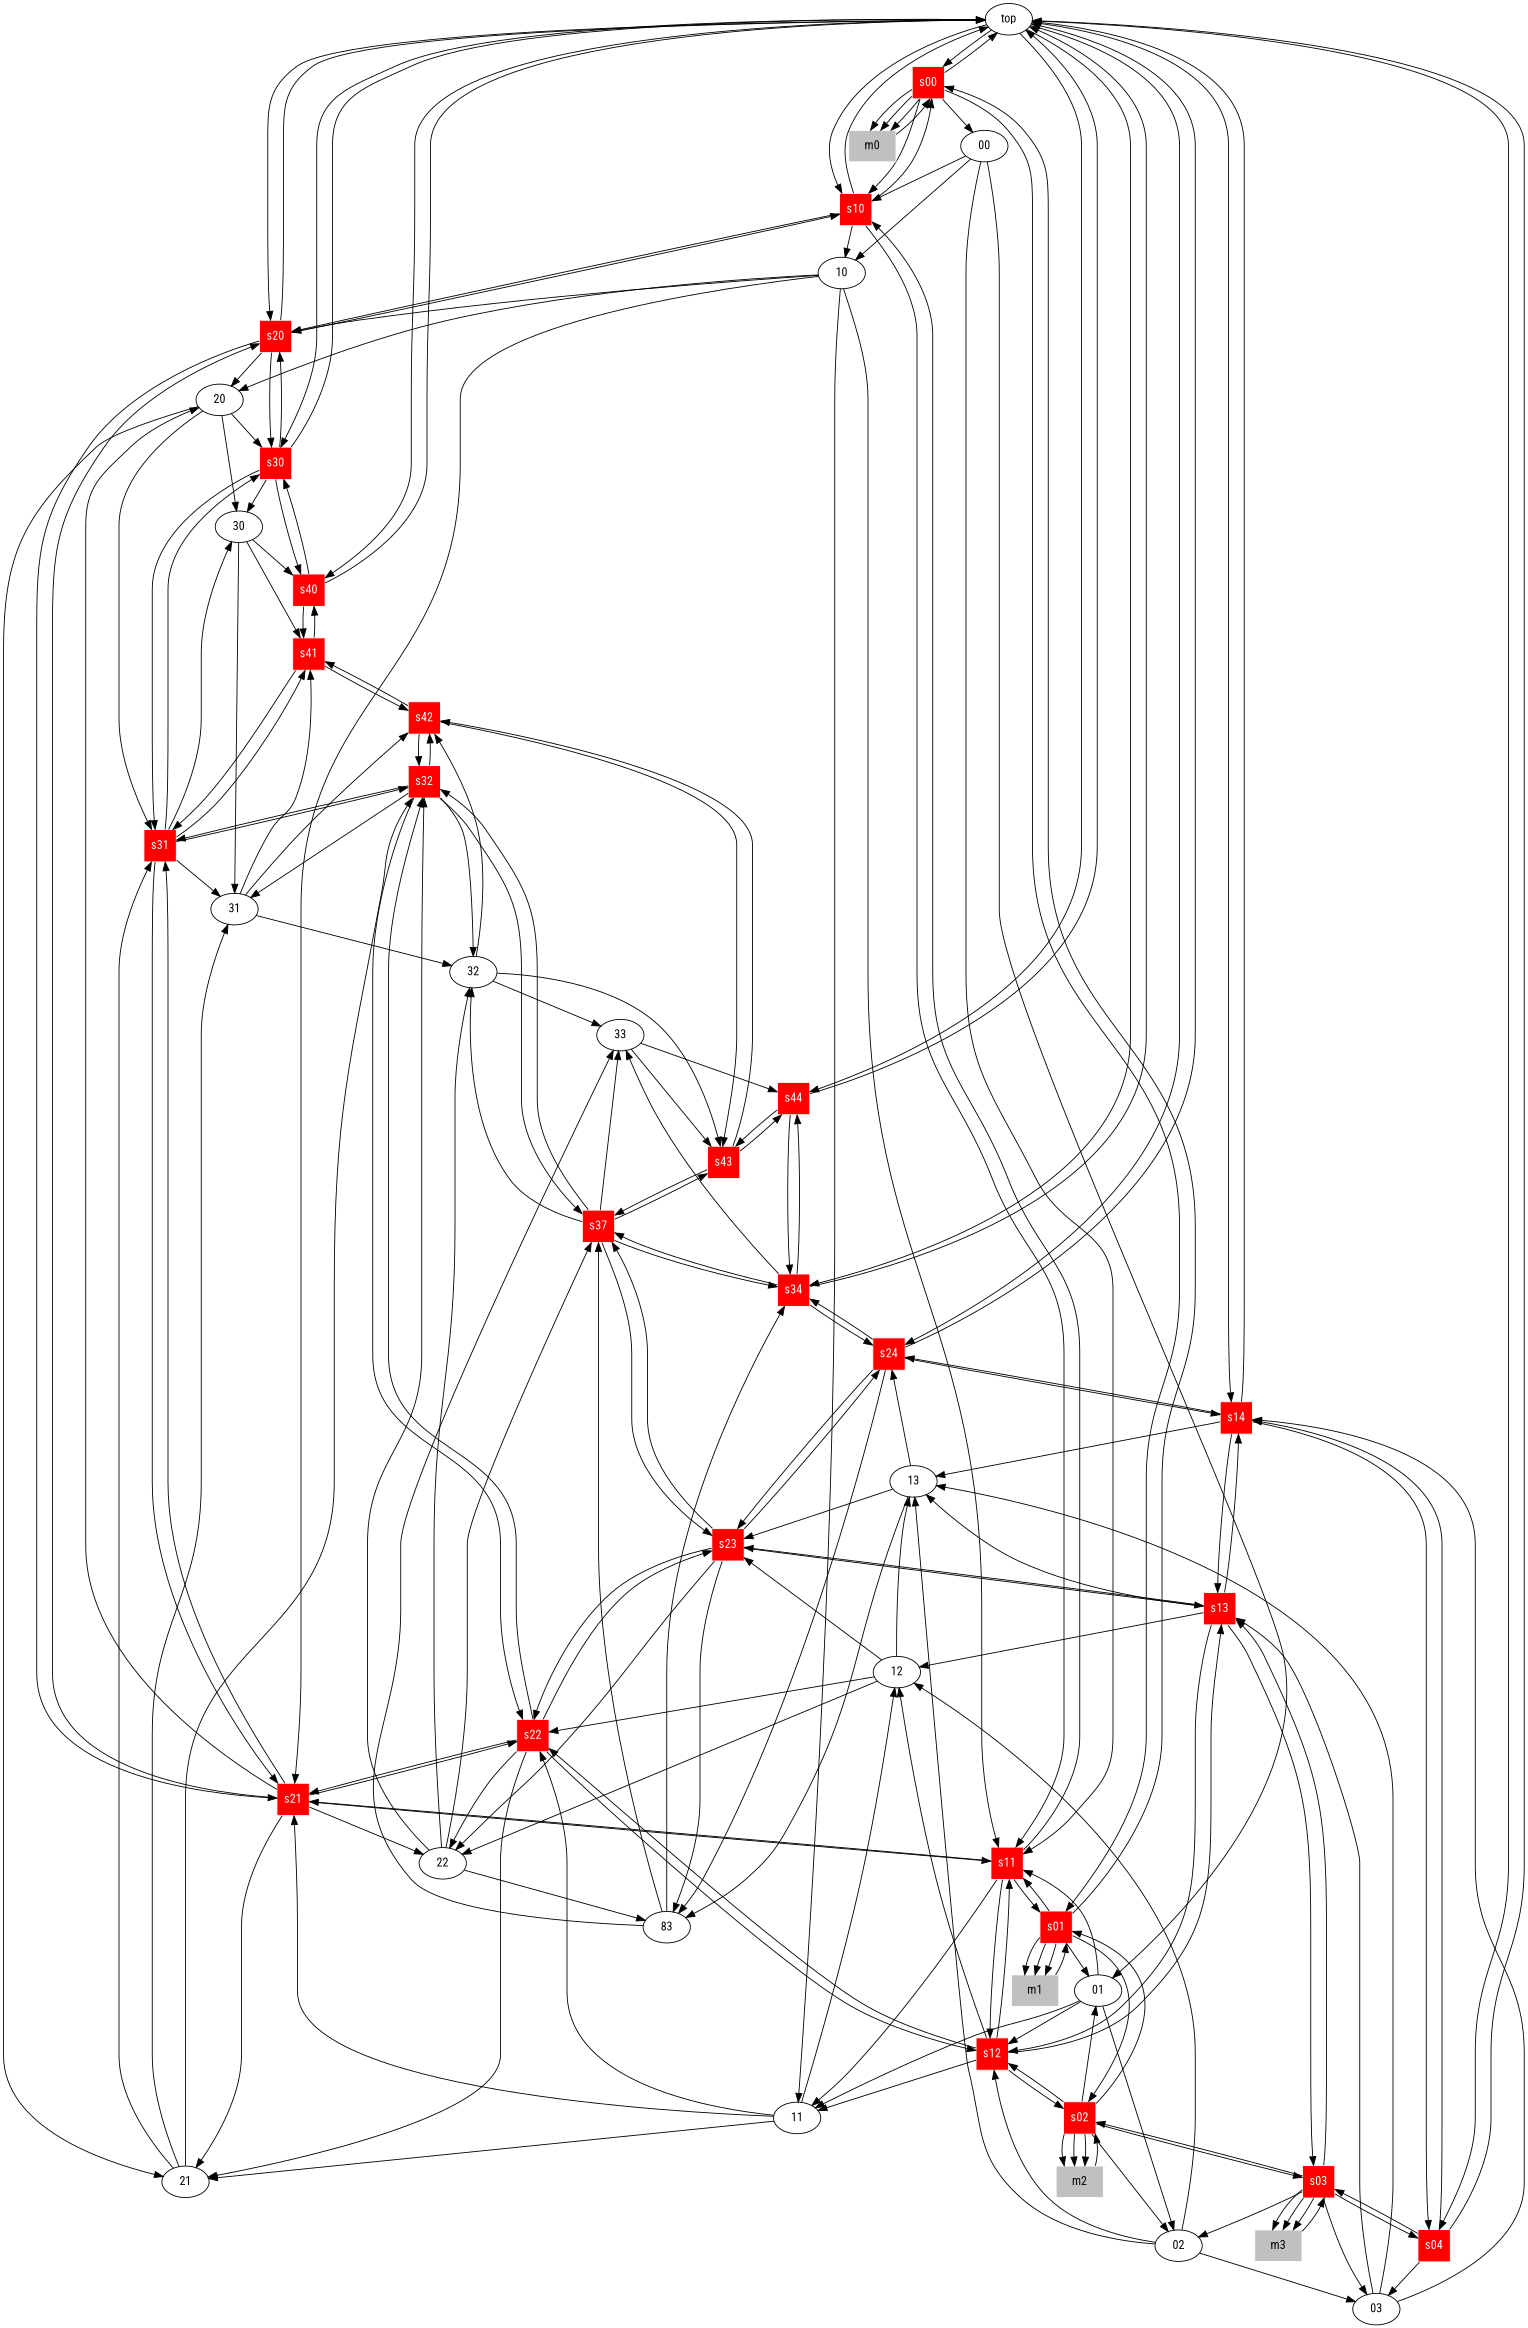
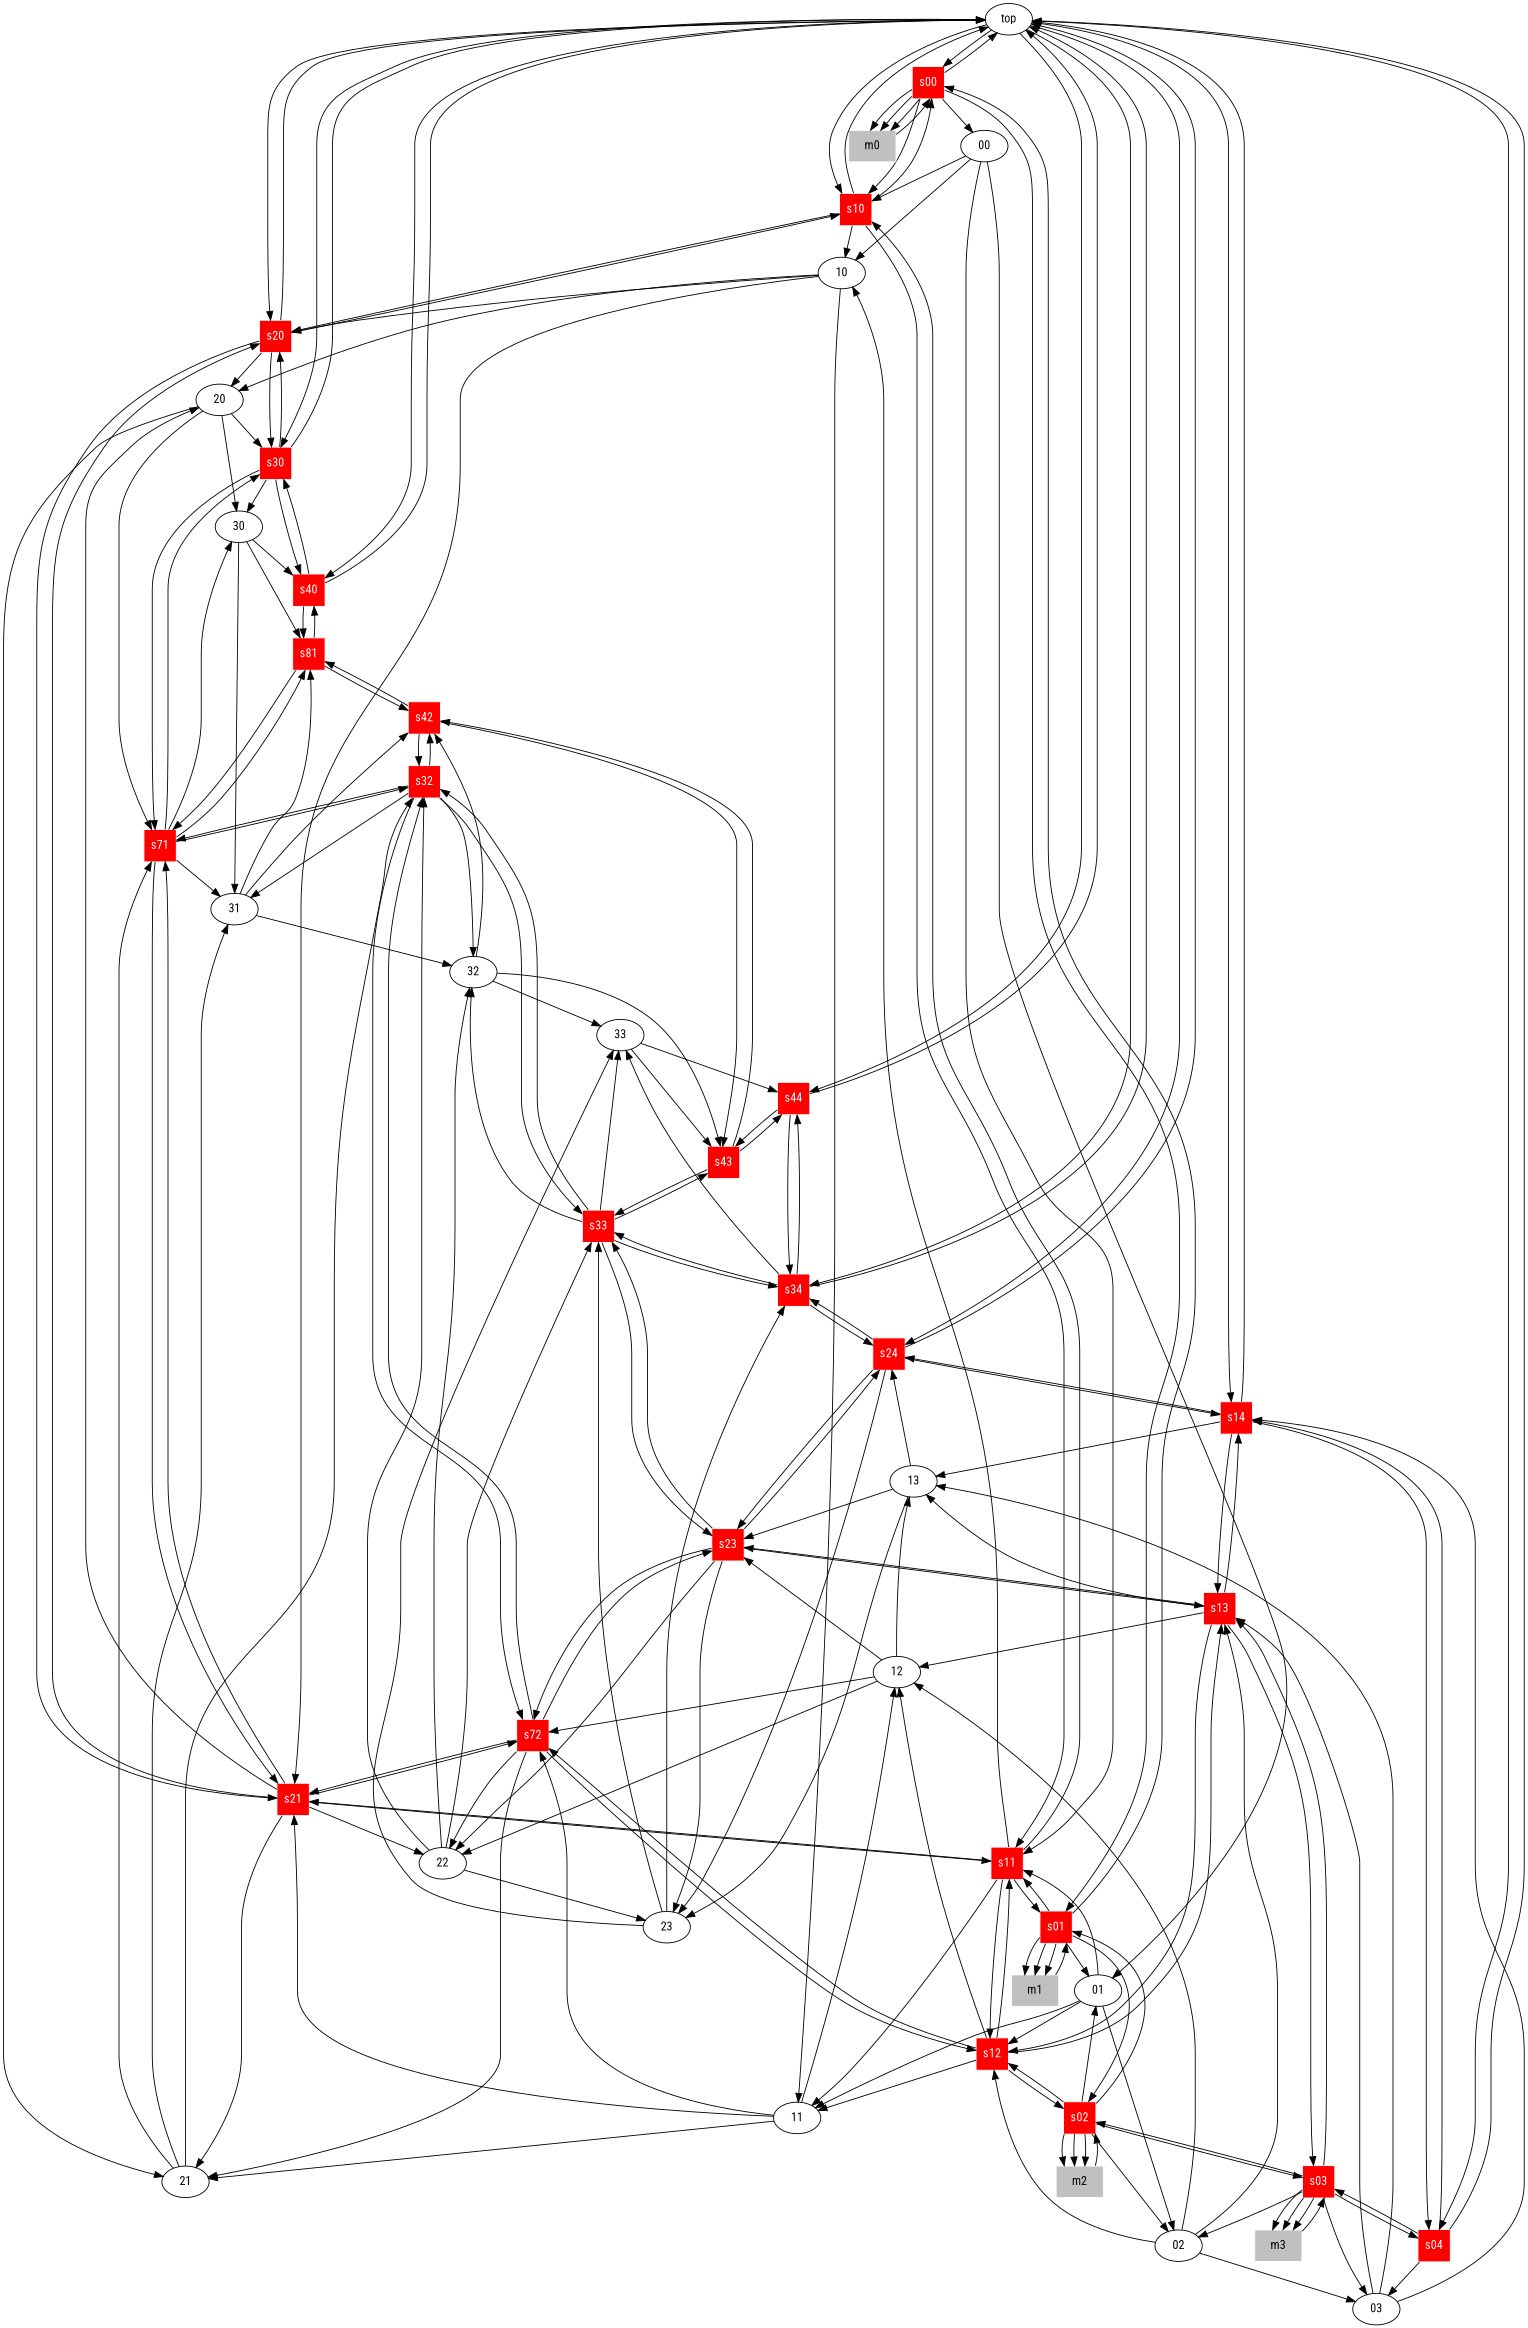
  digraph {
    fontname="Roboto Condensed"
    node [fontname="Roboto Condensed" color=white fillcolor=red fontcolor=white shape=square style=filled]
    edge [fontname="Roboto Condensed"]
    top [color="" fillcolor="" fontcolor="" shape="" style=""]
    s00
    s10
    s04
    s14
    s20
    s24
    s30
    s34
    s40
    s44
    s01
    m0 [fillcolor=gray shape=rectangle fontcolor=""]
    00 [color="" fillcolor="" fontcolor="" shape="" style=""]
    s11
    10 [color="" fillcolor="" fontcolor="" shape="" style=""]
    s03
    03 [color="" fillcolor="" fontcolor="" shape="" style=""]
    s13
    13 [color="" fillcolor="" fontcolor="" shape="" style=""]
    s21
    20 [color="" fillcolor="" fontcolor="" shape="" style=""]
    s23
-   23 [label=83 color="" fillcolor="" fontcolor="" shape="" style=""]
-   s31
+   23 [color="" fillcolor="" fontcolor="" shape="" style=""]
+   s31 [label=s71]
    30 [color="" fillcolor="" fontcolor="" shape="" style=""]
-   s33 [label=s37]
+   s33
    33 [color="" fillcolor="" fontcolor="" shape="" style=""]
-   s41
+   s41 [label=s81]
    s43
    s02
    m1 [fillcolor=gray shape=rectangle fontcolor=""]
    01 [color="" fillcolor="" fontcolor="" shape="" style=""]
    s12
    m2 [fillcolor=gray shape=rectangle fontcolor=""]
    02 [color="" fillcolor="" fontcolor="" shape="" style=""]
    11 [color="" fillcolor="" fontcolor="" shape="" style=""]
    m3 [fillcolor=gray shape=rectangle fontcolor=""]
-   s22
+   s22 [label=s72]
    12 [color="" fillcolor="" fontcolor="" shape="" style=""]
    21 [color="" fillcolor="" fontcolor="" shape="" style=""]
    22 [color="" fillcolor="" fontcolor="" shape="" style=""]
    s32
    31 [color="" fillcolor="" fontcolor="" shape="" style=""]
    s42
    32 [color="" fillcolor="" fontcolor="" shape="" style=""]
    top -> s00
    top -> s10
    top -> s04
    top -> s14
    top -> s20
    top -> s24
    top -> s30
    top -> s34
    top -> s40
    top -> s44
    s00 -> top
    s00 -> s10
    s00 -> s01
    s00 -> m0
    s00 -> m0
    s00 -> m0
    s00 -> 00
    s10 -> top
    s10 -> s00
    s10 -> s20
    s10 -> s11
    s10 -> 10
    s04 -> top
    s04 -> s14
    s04 -> s03
    s04 -> 03
    s14 -> top
    s14 -> s04
    s14 -> s24
    s14 -> s13
    s14 -> 13
    s20 -> top
    s20 -> s10
    s20 -> s30
    s20 -> s21
    s20 -> 20
    s24 -> top
    s24 -> s14
    s24 -> s34
    s24 -> s23
    s24 -> 23
    s30 -> top
    s30 -> s20
    s30 -> s40
    s30 -> s31
    s30 -> 30
    s34 -> top
    s34 -> s24
    s34 -> s44
    s34 -> s33
    s34 -> 33
    s40 -> top
    s40 -> s30
    s40 -> s41
    s44 -> top
    s44 -> s34
    s44 -> s43
    s01 -> s00
    s01 -> s11
    s01 -> s02
    s01 -> m1
    s01 -> m1
    s01 -> m1
    s01 -> 01
    m0 -> s00
    00 -> s10
    00 -> s11
    00 -> 10
    00 -> 01
    s11 -> s10
    s11 -> s01
-   10 -> s11
+   s11 -> 10
    s11 -> s21
    s11 -> s12
    s11 -> 11
    10 -> s20
    10 -> s21
    10 -> 20
    10 -> 11
    s03 -> s04
    s03 -> 03
    s03 -> s13
    s03 -> s02
    s03 -> 02
    s03 -> m3
    s03 -> m3
    s03 -> m3
    03 -> s14
    03 -> s13
    03 -> 13
    s13 -> s14
    s13 -> s03
    s13 -> 13
    s13 -> s23
    s13 -> s12
    s13 -> 12
    13 -> s24
    13 -> s23
    13 -> 23
    s21 -> s20
    s21 -> s11
    s21 -> 20
    s21 -> s31
    s21 -> s22
    s21 -> 21
    s21 -> 22
    20 -> s30
    20 -> s31
    20 -> 30
    20 -> 21
    s23 -> s24
    s23 -> s13
    s23 -> 23
    s23 -> s33
    s23 -> s22
    s23 -> 22
    23 -> s34
    23 -> s33
    23 -> 33
    s31 -> s30
    s31 -> s21
    s31 -> 30
    s31 -> s41
    s31 -> s32
    s31 -> 31
    30 -> s40
    30 -> s41
    30 -> 31
    s33 -> s34
    s33 -> s23
    s33 -> 33
    s33 -> s43
    s33 -> s32
    s33 -> 32
    33 -> s44
    33 -> s43
    s41 -> s40
    s41 -> s31
    s41 -> s42
    s43 -> s44
    s43 -> s33
    s43 -> s42
    s02 -> s01
    s02 -> s03
    s02 -> 01
    s02 -> s12
    s02 -> m2
    s02 -> m2
    s02 -> m2
    s02 -> 02
    m1 -> s01
    01 -> s11
    01 -> s12
    01 -> 02
    01 -> 11
    s12 -> s11
    s12 -> s13
    s12 -> s02
    s12 -> 11
    s12 -> s22
    s12 -> 12
    m2 -> s02
    02 -> 03
-   02 -> 13
+   02 -> s13
    02 -> s12
    02 -> 12
    11 -> s21
    11 -> s22
    11 -> 12
    11 -> 21
    m3 -> s03
    s22 -> s21
    s22 -> s23
    s22 -> s12
    s22 -> 21
    s22 -> 22
    s22 -> s32
    12 -> 13
    12 -> s23
    12 -> s22
    12 -> 22
    21 -> s31
    21 -> s32
    21 -> 31
    22 -> 23
    22 -> s33
    22 -> s32
    22 -> 32
    s32 -> s31
    s32 -> s33
    s32 -> s22
    s32 -> 31
    s32 -> s42
    s32 -> 32
    31 -> s41
    31 -> s42
    31 -> 32
    s42 -> s41
    s42 -> s43
    s42 -> s32
    32 -> 33
    32 -> s43
    32 -> s42
  }
